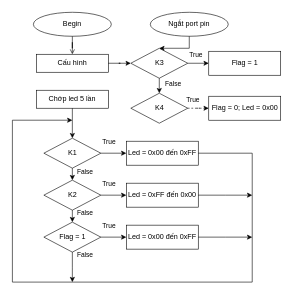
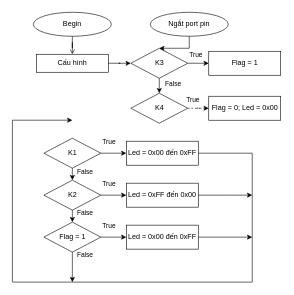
  <mxCell id="0" />
  <mxCell id="1" parent="0" />
  <mxCell id="2" style="edgeStyle=orthogonalEdgeStyle;rounded=0;orthogonalLoop=1;jettySize=auto;html=1;entryX=0.5;entryY=0;entryDx=0;entryDy=0;labelBackgroundColor=none;endArrow=open;" parent="1" source="3" target="5" edge="1"><mxGeometry relative="1" as="geometry" /></mxCell>
  <mxCell id="3" value="Begin" style="ellipse;whiteSpace=wrap;html=1;labelBackgroundColor=none;fillColor=none;" parent="1" vertex="1"><mxGeometry x="55" y="20" width="130" height="40" as="geometry" /></mxCell>
  <mxCell id="4" style="edgeStyle=orthogonalEdgeStyle;rounded=0;orthogonalLoop=1;jettySize=auto;html=1;labelBackgroundColor=none;" parent="1" source="5" target="35" edge="1"><mxGeometry relative="1" as="geometry"><mxPoint x="120" y="130" as="targetPoint" /></mxGeometry></mxCell>
  <mxCell id="5" value="Cấu hình" style="rounded=0;whiteSpace=wrap;html=1;labelBackgroundColor=none;fillColor=none;" parent="1" vertex="1"><mxGeometry x="60" y="90" width="120" height="30" as="geometry" /></mxCell>
  <mxCell id="6" value="" style="edgeStyle=orthogonalEdgeStyle;rounded=0;orthogonalLoop=1;jettySize=auto;html=1;labelBackgroundColor=none;" parent="1" source="10" target="11" edge="1"><mxGeometry relative="1" as="geometry" /></mxCell>
  <mxCell id="7" value="True" style="edgeLabel;html=1;align=center;verticalAlign=middle;resizable=0;points=[];labelBackgroundColor=none;" parent="6" vertex="1" connectable="0"><mxGeometry x="-0.647" y="1" relative="1" as="geometry"><mxPoint x="5" y="-19" as="offset" /></mxGeometry></mxCell>
  <mxCell id="8" style="edgeStyle=orthogonalEdgeStyle;rounded=0;orthogonalLoop=1;jettySize=auto;html=1;exitX=0.5;exitY=1;exitDx=0;exitDy=0;entryX=0.5;entryY=0;entryDx=0;entryDy=0;labelBackgroundColor=none;" parent="1" source="10" target="16" edge="1"><mxGeometry relative="1" as="geometry" /></mxCell>
  <mxCell id="9" value="False" style="edgeLabel;html=1;align=center;verticalAlign=middle;resizable=0;points=[];labelBackgroundColor=none;" parent="8" vertex="1" connectable="0"><mxGeometry x="-0.433" relative="1" as="geometry"><mxPoint x="20" as="offset" /></mxGeometry></mxCell>
  <mxCell id="10" value="K1" style="rhombus;whiteSpace=wrap;html=1;labelBackgroundColor=none;fillColor=none;" parent="1" vertex="1"><mxGeometry x="72.5" y="230" width="95" height="50" as="geometry" /></mxCell>
  <mxCell id="11" value="Led = 0x00 đến 0xFF" style="rounded=0;whiteSpace=wrap;html=1;labelBackgroundColor=none;fillColor=none;" parent="1" vertex="1"><mxGeometry x="210" y="235" width="120" height="40" as="geometry" /></mxCell>
  <mxCell id="12" value="" style="edgeStyle=orthogonalEdgeStyle;rounded=0;orthogonalLoop=1;jettySize=auto;html=1;labelBackgroundColor=none;" parent="1" source="16" target="18" edge="1"><mxGeometry relative="1" as="geometry" /></mxCell>
  <mxCell id="13" value="True" style="edgeLabel;html=1;align=center;verticalAlign=middle;resizable=0;points=[];labelBackgroundColor=none;" parent="12" vertex="1" connectable="0"><mxGeometry x="-0.286" relative="1" as="geometry"><mxPoint x="-2" y="-20" as="offset" /></mxGeometry></mxCell>
  <mxCell id="14" style="edgeStyle=orthogonalEdgeStyle;rounded=0;orthogonalLoop=1;jettySize=auto;html=1;exitX=0.5;exitY=1;exitDx=0;exitDy=0;entryX=0.5;entryY=0;entryDx=0;entryDy=0;labelBackgroundColor=none;" parent="1" source="16" target="23" edge="1"><mxGeometry relative="1" as="geometry" /></mxCell>
  <mxCell id="15" value="False" style="edgeLabel;html=1;align=center;verticalAlign=middle;resizable=0;points=[];labelBackgroundColor=none;" parent="14" vertex="1" connectable="0"><mxGeometry x="-0.6" relative="1" as="geometry"><mxPoint x="20" as="offset" /></mxGeometry></mxCell>
  <mxCell id="16" value="K2" style="rhombus;whiteSpace=wrap;html=1;labelBackgroundColor=none;fillColor=none;" parent="1" vertex="1"><mxGeometry x="72.5" y="300" width="95" height="50" as="geometry" /></mxCell>
  <mxCell id="17" style="edgeStyle=orthogonalEdgeStyle;rounded=0;orthogonalLoop=1;jettySize=auto;html=1;labelBackgroundColor=none;" parent="1" source="18" edge="1"><mxGeometry relative="1" as="geometry"><mxPoint x="420" y="325" as="targetPoint" /></mxGeometry></mxCell>
  <mxCell id="18" value="Led = 0xFF đến 0x00" style="rounded=0;whiteSpace=wrap;html=1;labelBackgroundColor=none;fillColor=none;" parent="1" vertex="1"><mxGeometry x="210" y="305" width="120" height="40" as="geometry" /></mxCell>
  <mxCell id="19" value="" style="edgeStyle=orthogonalEdgeStyle;rounded=0;orthogonalLoop=1;jettySize=auto;html=1;labelBackgroundColor=none;" parent="1" source="23" target="25" edge="1"><mxGeometry relative="1" as="geometry" /></mxCell>
  <mxCell id="20" value="True" style="edgeLabel;html=1;align=center;verticalAlign=middle;resizable=0;points=[];labelBackgroundColor=none;" parent="19" vertex="1" connectable="0"><mxGeometry x="-0.161" relative="1" as="geometry"><mxPoint x="-5" y="-20" as="offset" /></mxGeometry></mxCell>
  <mxCell id="21" value="" style="edgeStyle=orthogonalEdgeStyle;rounded=0;orthogonalLoop=1;jettySize=auto;html=1;labelBackgroundColor=none;" parent="1" source="23" edge="1"><mxGeometry relative="1" as="geometry"><mxPoint x="120" y="470" as="targetPoint" /></mxGeometry></mxCell>
  <mxCell id="22" value="False" style="edgeLabel;html=1;align=center;verticalAlign=middle;resizable=0;points=[];labelBackgroundColor=none;" parent="21" vertex="1" connectable="0"><mxGeometry x="-0.842" y="-1" relative="1" as="geometry"><mxPoint x="21" as="offset" /></mxGeometry></mxCell>
  <mxCell id="23" value="Flag = 1" style="rhombus;whiteSpace=wrap;html=1;labelBackgroundColor=none;fillColor=none;" parent="1" vertex="1"><mxGeometry x="72.5" y="370" width="95" height="50" as="geometry" /></mxCell>
  <mxCell id="24" style="edgeStyle=orthogonalEdgeStyle;rounded=0;orthogonalLoop=1;jettySize=auto;html=1;labelBackgroundColor=none;" parent="1" source="25" edge="1"><mxGeometry relative="1" as="geometry"><mxPoint x="420" y="395" as="targetPoint" /></mxGeometry></mxCell>
  <mxCell id="25" value="Led = 0x00 đến 0xFF" style="rounded=0;whiteSpace=wrap;html=1;labelBackgroundColor=none;fillColor=none;" parent="1" vertex="1"><mxGeometry x="210" y="375" width="120" height="40" as="geometry" /></mxCell>
- <mxCell id="26" value="" style="edgeStyle=orthogonalEdgeStyle;rounded=0;orthogonalLoop=1;jettySize=auto;html=1;labelBackgroundColor=none;" parent="1" source="27" target="10" edge="1"><mxGeometry relative="1" as="geometry" /></mxCell>
- <mxCell id="27" value="Chớp led 5 lần" style="rounded=0;whiteSpace=wrap;html=1;labelBackgroundColor=none;fillColor=none;" parent="1" vertex="1"><mxGeometry x="60" y="150" width="120" height="30" as="geometry" /></mxCell>
  <mxCell id="28" value="" style="endArrow=classic;html=1;rounded=0;exitX=1;exitY=0.5;exitDx=0;exitDy=0;labelBackgroundColor=none;" parent="1" source="11" edge="1"><mxGeometry width="50" height="50" relative="1" as="geometry"><mxPoint x="420" y="260" as="sourcePoint" /><mxPoint x="120" y="200" as="targetPoint" /><Array as="points"><mxPoint x="420" y="255" /><mxPoint x="420" y="470" /><mxPoint x="20" y="470" /><mxPoint x="20" y="200" /></Array></mxGeometry></mxCell>
  <mxCell id="29" style="edgeStyle=orthogonalEdgeStyle;rounded=0;orthogonalLoop=1;jettySize=auto;html=1;exitX=0.5;exitY=1;exitDx=0;exitDy=0;entryX=0.5;entryY=0;entryDx=0;entryDy=0;" edge="1" parent="1" source="30" target="35"><mxGeometry relative="1" as="geometry" /></mxCell>
  <mxCell id="30" value="Ngắt port pin" style="ellipse;whiteSpace=wrap;html=1;labelBackgroundColor=none;fillColor=none;" vertex="1" parent="1"><mxGeometry x="250" y="20" width="130" height="40" as="geometry" /></mxCell>
  <mxCell id="31" style="edgeStyle=orthogonalEdgeStyle;rounded=0;orthogonalLoop=1;jettySize=auto;html=1;exitX=0.5;exitY=1;exitDx=0;exitDy=0;entryX=0.5;entryY=0;entryDx=0;entryDy=0;" edge="1" parent="1" source="35" target="39"><mxGeometry relative="1" as="geometry"><Array as="points"><mxPoint x="265.5" y="150" /><mxPoint x="265.5" y="150" /></Array></mxGeometry></mxCell>
  <mxCell id="32" value="False" style="edgeLabel;html=1;align=center;verticalAlign=middle;resizable=0;points=[];labelBackgroundColor=none;" vertex="1" connectable="0" parent="31"><mxGeometry x="-0.39" y="1" relative="1" as="geometry"><mxPoint x="21" as="offset" /></mxGeometry></mxCell>
  <mxCell id="33" style="edgeStyle=orthogonalEdgeStyle;rounded=0;orthogonalLoop=1;jettySize=auto;html=1;exitX=1;exitY=0.5;exitDx=0;exitDy=0;entryX=0;entryY=0.5;entryDx=0;entryDy=0;" edge="1" parent="1" source="35" target="36"><mxGeometry relative="1" as="geometry" /></mxCell>
  <mxCell id="34" value="True" style="edgeLabel;html=1;align=center;verticalAlign=middle;resizable=0;points=[];labelBackgroundColor=none;" vertex="1" connectable="0" parent="33"><mxGeometry x="-0.235" y="2" relative="1" as="geometry"><mxPoint y="-13" as="offset" /></mxGeometry></mxCell>
  <mxCell id="35" value="K3" style="rhombus;whiteSpace=wrap;html=1;labelBackgroundColor=none;fillColor=none;" vertex="1" parent="1"><mxGeometry x="217.5" y="80" width="95" height="50" as="geometry" /></mxCell>
  <mxCell id="36" value="Flag = 1" style="rounded=0;whiteSpace=wrap;html=1;labelBackgroundColor=none;fillColor=none;" vertex="1" parent="1"><mxGeometry x="347.5" y="85" width="120" height="40" as="geometry" /></mxCell>
  <mxCell id="37" style="edgeStyle=orthogonalEdgeStyle;rounded=0;orthogonalLoop=1;jettySize=auto;html=1;entryX=0;entryY=0.5;entryDx=0;entryDy=0;dashed=1;" edge="1" parent="1" source="39" target="40"><mxGeometry relative="1" as="geometry" /></mxCell>
  <mxCell id="38" value="True" style="edgeLabel;html=1;align=center;verticalAlign=middle;resizable=0;points=[];labelBackgroundColor=none;" vertex="1" connectable="0" parent="37"><mxGeometry x="-0.659" y="2" relative="1" as="geometry"><mxPoint y="-13" as="offset" /></mxGeometry></mxCell>
  <mxCell id="39" value="K4" style="rhombus;whiteSpace=wrap;html=1;labelBackgroundColor=none;fillColor=none;" vertex="1" parent="1"><mxGeometry x="217.5" y="155" width="95" height="50" as="geometry" /></mxCell>
  <mxCell id="40" value="Flag = 0; Led = 0x00" style="rounded=0;whiteSpace=wrap;html=1;labelBackgroundColor=none;fillColor=none;" vertex="1" parent="1"><mxGeometry x="347.5" y="160" width="120" height="40" as="geometry" /></mxCell>
